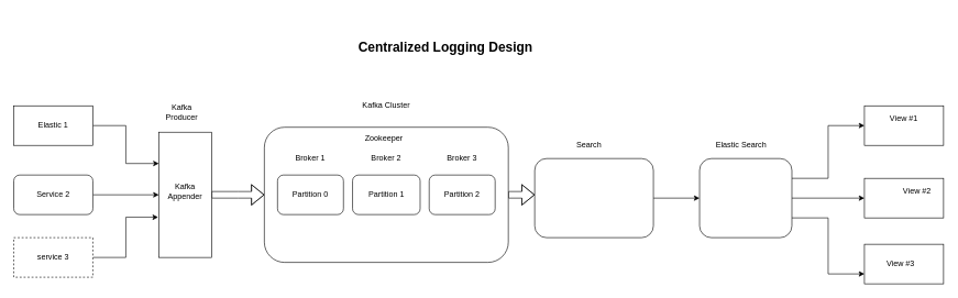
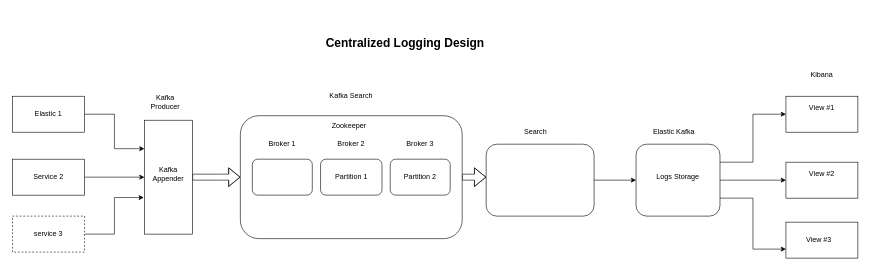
  <mxCell id="0" />
  <mxCell id="1" parent="0" />
  <mxCell id="2" style="edgeStyle=orthogonalEdgeStyle;shape=flexArrow;rounded=0;orthogonalLoop=1;jettySize=auto;html=1;exitX=1;exitY=0.5;exitDx=0;exitDy=0;" parent="1" source="3" edge="1"><mxGeometry relative="1" as="geometry"><mxPoint x="810" y="295" as="targetPoint" /></mxGeometry></mxCell>
  <mxCell id="3" value="" style="rounded=1;whiteSpace=wrap;html=1;" parent="1" vertex="1"><mxGeometry x="400" y="192.5" width="370" height="205" as="geometry" /></mxCell>
- <mxCell id="4" value="Kafka Cluster" style="text;html=1;strokeColor=none;fillColor=none;align=center;verticalAlign=middle;whiteSpace=wrap;rounded=0;" parent="1" vertex="1"><mxGeometry x="545" y="150" width="80" height="20" as="geometry" /></mxCell>
+ <mxCell id="4" value="Kafka Search" style="text;html=1;strokeColor=none;fillColor=none;align=center;verticalAlign=middle;whiteSpace=wrap;rounded=0;" parent="1" vertex="1"><mxGeometry x="545" y="150" width="80" height="20" as="geometry" /></mxCell>
  <mxCell id="5" style="edgeStyle=orthogonalEdgeStyle;rounded=0;orthogonalLoop=1;jettySize=auto;html=1;exitX=1;exitY=0.5;exitDx=0;exitDy=0;entryX=0.25;entryY=1;entryDx=0;entryDy=0;" parent="1" source="6" target="28" edge="1"><mxGeometry relative="1" as="geometry" /></mxCell>
  <mxCell id="6" value="Elastic 1" style="rounded=0;whiteSpace=wrap;html=1;" parent="1" vertex="1"><mxGeometry x="20" y="160" width="120" height="60" as="geometry" /></mxCell>
  <mxCell id="7" style="edgeStyle=orthogonalEdgeStyle;rounded=0;orthogonalLoop=1;jettySize=auto;html=1;exitX=1;exitY=0.5;exitDx=0;exitDy=0;entryX=0.5;entryY=1;entryDx=0;entryDy=0;" parent="1" source="8" target="28" edge="1"><mxGeometry relative="1" as="geometry" /></mxCell>
- <mxCell id="8" value="Service 2" style="whiteSpace=wrap;html=1;rounded=1;" parent="1" vertex="1"><mxGeometry x="20" y="265" width="120" height="60" as="geometry" /></mxCell>
+ <mxCell id="8" value="Service 2" style="rounded=0;whiteSpace=wrap;html=1;" parent="1" vertex="1"><mxGeometry x="20" y="265" width="120" height="60" as="geometry" /></mxCell>
  <mxCell id="9" style="edgeStyle=orthogonalEdgeStyle;rounded=0;orthogonalLoop=1;jettySize=auto;html=1;exitX=1;exitY=0.5;exitDx=0;exitDy=0;entryX=0.679;entryY=1.013;entryDx=0;entryDy=0;entryPerimeter=0;" parent="1" source="10" target="28" edge="1"><mxGeometry relative="1" as="geometry" /></mxCell>
  <mxCell id="10" value="service 3" style="rounded=0;whiteSpace=wrap;html=1;dashed=1;" parent="1" vertex="1"><mxGeometry x="20" y="360" width="120" height="60" as="geometry" /></mxCell>
  <mxCell id="11" style="edgeStyle=orthogonalEdgeStyle;rounded=0;orthogonalLoop=1;jettySize=auto;html=1;exitX=1;exitY=0.5;exitDx=0;exitDy=0;entryX=0;entryY=0.5;entryDx=0;entryDy=0;" parent="1" source="12" target="17" edge="1"><mxGeometry relative="1" as="geometry" /></mxCell>
  <mxCell id="12" value="" style="rounded=1;whiteSpace=wrap;html=1;" parent="1" vertex="1"><mxGeometry x="810" y="240" width="180" height="120" as="geometry" /></mxCell>
  <mxCell id="13" value="Search" style="text;html=1;strokeColor=none;fillColor=none;align=center;verticalAlign=middle;whiteSpace=wrap;rounded=0;" parent="1" vertex="1"><mxGeometry x="860" y="210" width="65" height="20" as="geometry" /></mxCell>
  <mxCell id="14" style="edgeStyle=orthogonalEdgeStyle;rounded=0;orthogonalLoop=1;jettySize=auto;html=1;exitX=1;exitY=0.25;exitDx=0;exitDy=0;entryX=0;entryY=0.5;entryDx=0;entryDy=0;" parent="1" source="17" target="19" edge="1"><mxGeometry relative="1" as="geometry" /></mxCell>
  <mxCell id="15" style="edgeStyle=orthogonalEdgeStyle;rounded=0;orthogonalLoop=1;jettySize=auto;html=1;exitX=1;exitY=0.75;exitDx=0;exitDy=0;entryX=0;entryY=0.75;entryDx=0;entryDy=0;" parent="1" source="17" target="21" edge="1"><mxGeometry relative="1" as="geometry" /></mxCell>
  <mxCell id="16" style="edgeStyle=orthogonalEdgeStyle;rounded=0;orthogonalLoop=1;jettySize=auto;html=1;exitX=1;exitY=0.5;exitDx=0;exitDy=0;entryX=0;entryY=0.5;entryDx=0;entryDy=0;" parent="1" source="17" target="20" edge="1"><mxGeometry relative="1" as="geometry" /></mxCell>
  <mxCell id="17" value="" style="rounded=1;whiteSpace=wrap;html=1;" parent="1" vertex="1"><mxGeometry x="1060" y="240" width="140" height="120" as="geometry" /></mxCell>
- <mxCell id="18" value="Elastic Search&amp;nbsp;" style="text;html=1;strokeColor=none;fillColor=none;align=center;verticalAlign=middle;whiteSpace=wrap;rounded=0;" parent="1" vertex="1"><mxGeometry x="1080" y="210" width="90" height="20" as="geometry" /></mxCell>
+ <mxCell id="18" value="Elastic Kafka&amp;nbsp;" style="text;html=1;strokeColor=none;fillColor=none;align=center;verticalAlign=middle;whiteSpace=wrap;rounded=0;" parent="1" vertex="1"><mxGeometry x="1080" y="210" width="90" height="20" as="geometry" /></mxCell>
  <mxCell id="19" value="" style="rounded=0;whiteSpace=wrap;html=1;" parent="1" vertex="1"><mxGeometry x="1310" y="160" width="120" height="60" as="geometry" /></mxCell>
  <mxCell id="20" value="" style="rounded=0;whiteSpace=wrap;html=1;" parent="1" vertex="1"><mxGeometry x="1310" y="270" width="120" height="60" as="geometry" /></mxCell>
  <mxCell id="21" value="" style="rounded=0;whiteSpace=wrap;html=1;" parent="1" vertex="1"><mxGeometry x="1310" y="370" width="120" height="60" as="geometry" /></mxCell>
+ <mxCell id="22" value="Logs Storage" style="text;html=1;strokeColor=none;fillColor=none;align=center;verticalAlign=middle;whiteSpace=wrap;rounded=0;" parent="1" vertex="1"><mxGeometry x="1080" y="275" width="100" height="40" as="geometry" /></mxCell>
  <mxCell id="23" value="View #1" style="text;html=1;strokeColor=none;fillColor=none;align=center;verticalAlign=middle;whiteSpace=wrap;rounded=0;" parent="1" vertex="1"><mxGeometry x="1340" y="170" width="60" height="20" as="geometry" /></mxCell>
- <mxCell id="24" value="View #2" style="text;html=1;strokeColor=none;fillColor=none;align=center;verticalAlign=middle;whiteSpace=wrap;rounded=0;" parent="1" vertex="1"><mxGeometry x="1360" y="280" width="60" height="20" as="geometry" /></mxCell>
+ <mxCell id="24" value="View #2" style="text;html=1;strokeColor=none;fillColor=none;align=center;verticalAlign=middle;whiteSpace=wrap;rounded=0;" parent="1" vertex="1"><mxGeometry x="1340" y="280" width="60" height="20" as="geometry" /></mxCell>
  <mxCell id="25" value="View #3" style="text;html=1;strokeColor=none;fillColor=none;align=center;verticalAlign=middle;whiteSpace=wrap;rounded=0;" parent="1" vertex="1"><mxGeometry x="1335" y="390" width="60" height="20" as="geometry" /></mxCell>
+ <mxCell id="26" value="Kibana" style="text;html=1;strokeColor=none;fillColor=none;align=center;verticalAlign=middle;whiteSpace=wrap;rounded=0;" parent="1" vertex="1"><mxGeometry x="1320" y="110" width="100" height="30" as="geometry" /></mxCell>
  <mxCell id="27" style="edgeStyle=orthogonalEdgeStyle;shape=flexArrow;rounded=0;orthogonalLoop=1;jettySize=auto;html=1;" parent="1" source="28" edge="1"><mxGeometry relative="1" as="geometry"><mxPoint x="400" y="295" as="targetPoint" /></mxGeometry></mxCell>
  <mxCell id="28" value="" style="rounded=0;whiteSpace=wrap;html=1;direction=south;" parent="1" vertex="1"><mxGeometry x="240" y="200" width="80" height="190" as="geometry" /></mxCell>
  <mxCell id="29" value="Kafka Appender" style="text;html=1;strokeColor=none;fillColor=none;align=center;verticalAlign=middle;whiteSpace=wrap;rounded=0;" parent="1" vertex="1"><mxGeometry x="260" y="217.5" width="40" height="145" as="geometry" /></mxCell>
  <mxCell id="30" value="&lt;b&gt;&lt;font style=&quot;font-size: 20px&quot;&gt;Centralized Logging Design&lt;/font&gt;&lt;/b&gt;" style="text;html=1;strokeColor=none;fillColor=none;align=center;verticalAlign=middle;whiteSpace=wrap;rounded=0;" parent="1" vertex="1"><mxGeometry x="425" y="20" width="500" height="100" as="geometry" /></mxCell>
  <mxCell id="31" value="Kafka Producer" style="text;html=1;strokeColor=none;fillColor=none;align=center;verticalAlign=middle;whiteSpace=wrap;rounded=0;" parent="1" vertex="1"><mxGeometry x="250" y="160" width="50" height="20" as="geometry" /></mxCell>
  <mxCell id="32" value="" style="rounded=1;whiteSpace=wrap;html=1;" parent="1" vertex="1"><mxGeometry x="420" y="265" width="100" height="60" as="geometry" /></mxCell>
  <mxCell id="33" value="" style="rounded=1;whiteSpace=wrap;html=1;" parent="1" vertex="1"><mxGeometry x="533.75" y="265" width="102.5" height="60" as="geometry" /></mxCell>
  <mxCell id="34" value="" style="rounded=1;whiteSpace=wrap;html=1;" parent="1" vertex="1"><mxGeometry x="650" y="265" width="100" height="60" as="geometry" /></mxCell>
  <mxCell id="35" value="Broker 1" style="text;html=1;strokeColor=none;fillColor=none;align=center;verticalAlign=middle;whiteSpace=wrap;rounded=0;" parent="1" vertex="1"><mxGeometry x="440" y="230" width="60" height="20" as="geometry" /></mxCell>
  <mxCell id="36" value="Broker 2" style="text;html=1;strokeColor=none;fillColor=none;align=center;verticalAlign=middle;whiteSpace=wrap;rounded=0;" parent="1" vertex="1"><mxGeometry x="555" y="230" width="60" height="20" as="geometry" /></mxCell>
  <mxCell id="37" value="Broker 3" style="text;html=1;strokeColor=none;fillColor=none;align=center;verticalAlign=middle;whiteSpace=wrap;rounded=0;" parent="1" vertex="1"><mxGeometry x="670" y="230" width="60" height="20" as="geometry" /></mxCell>
- <mxCell id="38" value="Partition 0" style="text;html=1;strokeColor=none;fillColor=none;align=center;verticalAlign=middle;whiteSpace=wrap;rounded=0;" parent="1" vertex="1"><mxGeometry x="440" y="285" width="60" height="20" as="geometry" /></mxCell>
  <mxCell id="39" value="Partition 1" style="text;html=1;strokeColor=none;fillColor=none;align=center;verticalAlign=middle;whiteSpace=wrap;rounded=0;" parent="1" vertex="1"><mxGeometry x="552.5" y="285" width="65" height="20" as="geometry" /></mxCell>
  <mxCell id="40" value="Partition 2" style="text;html=1;strokeColor=none;fillColor=none;align=center;verticalAlign=middle;whiteSpace=wrap;rounded=0;" parent="1" vertex="1"><mxGeometry x="665" y="285" width="70" height="20" as="geometry" /></mxCell>
  <mxCell id="41" value="Zookeeper" style="text;html=1;strokeColor=none;fillColor=none;align=center;verticalAlign=middle;whiteSpace=wrap;rounded=0;" parent="1" vertex="1"><mxGeometry x="553" y="200" width="57" height="20" as="geometry" /></mxCell>
